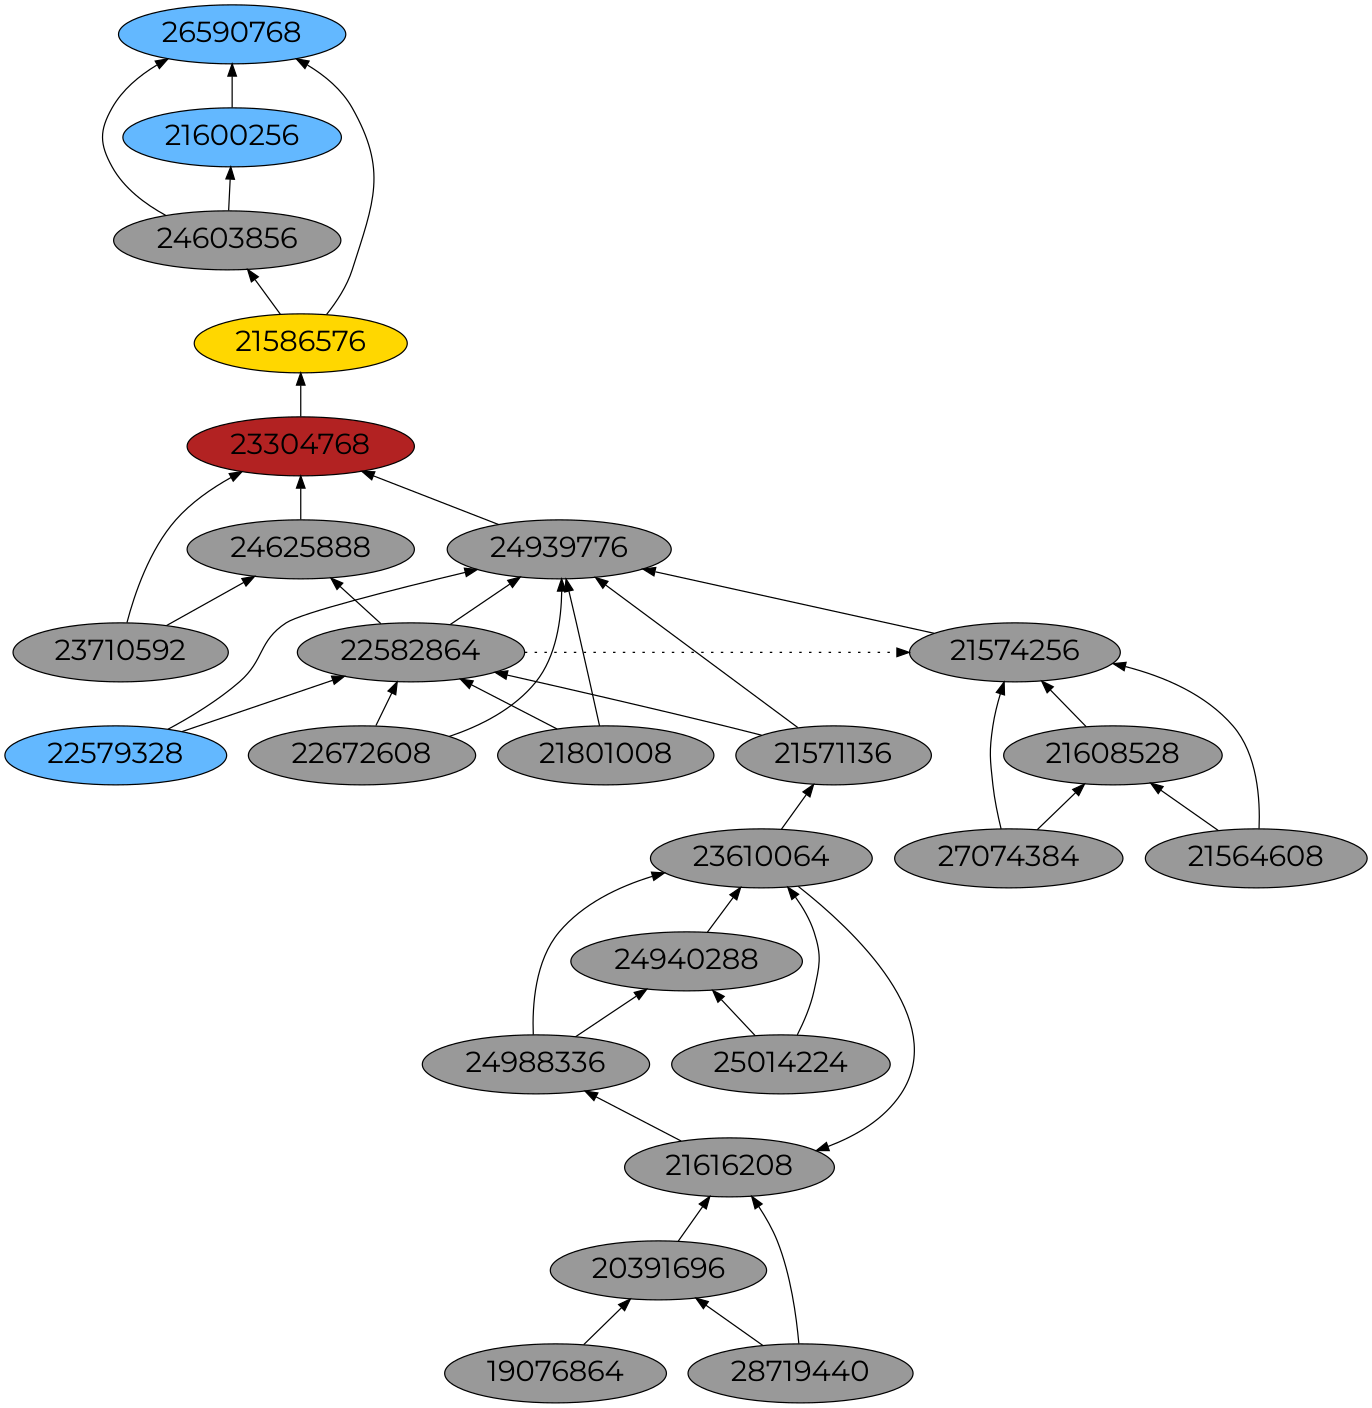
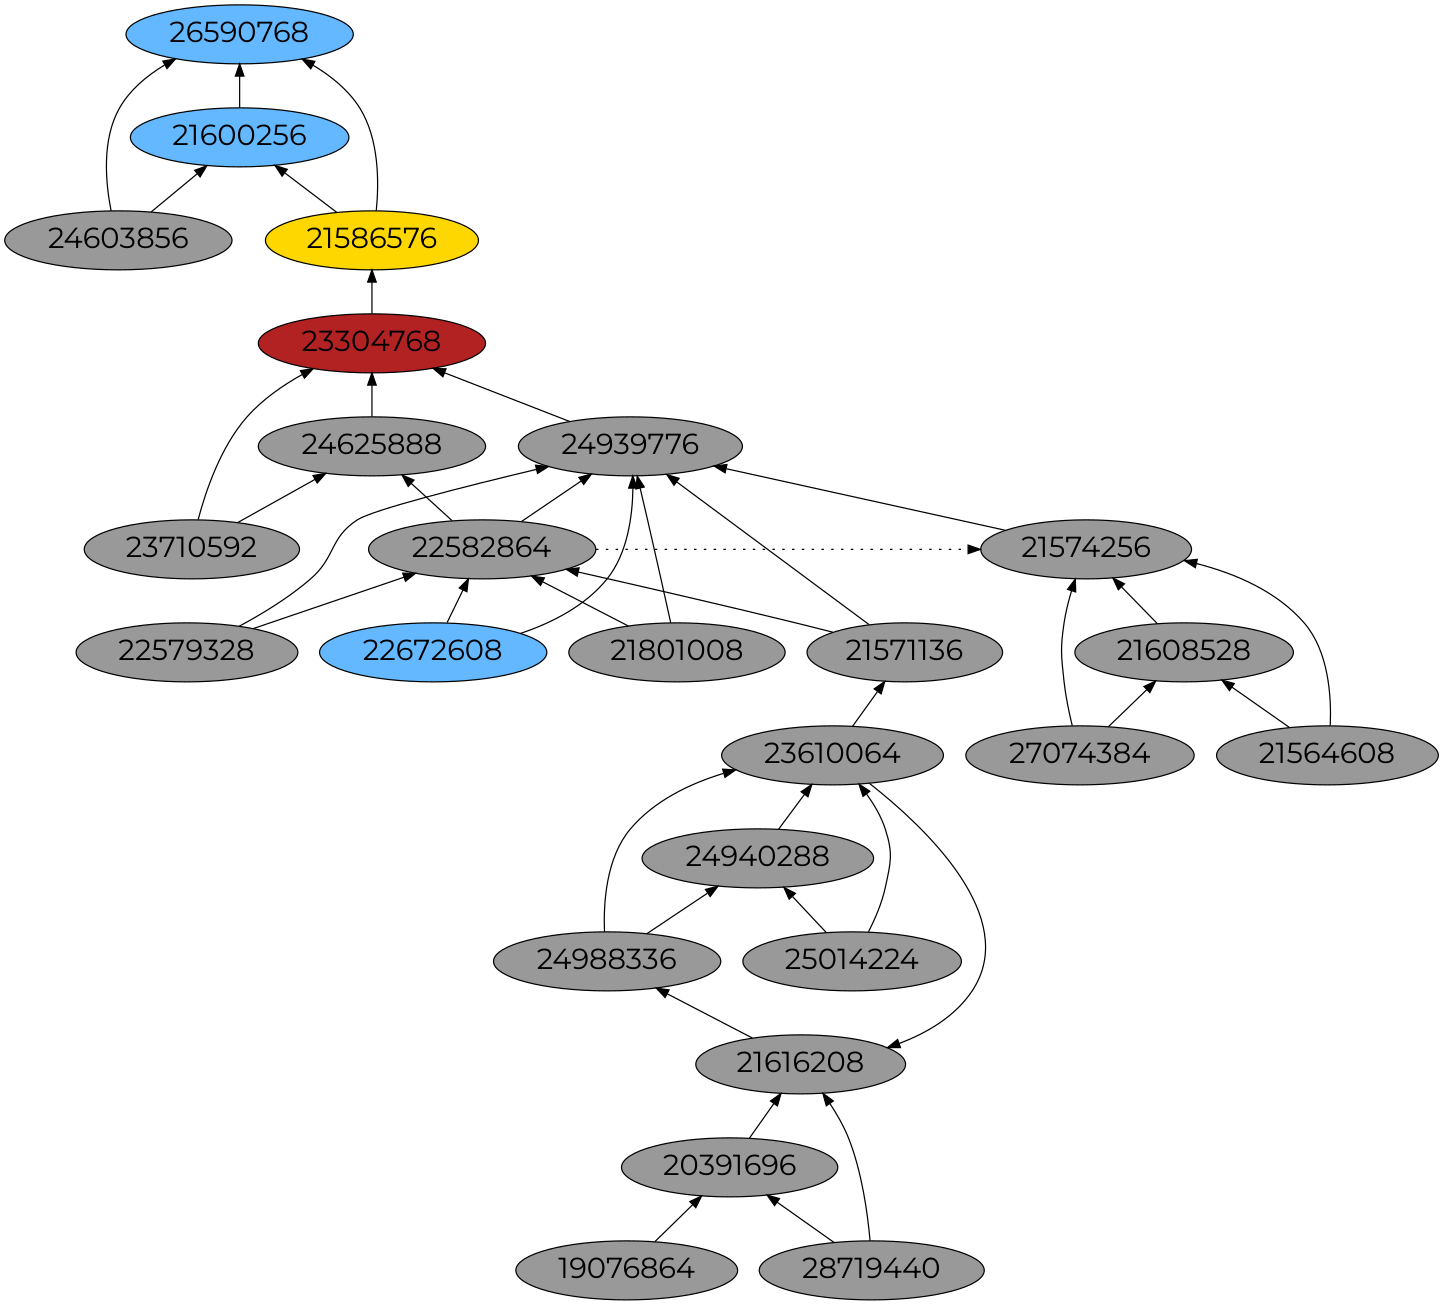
  digraph {
    fontname=Montserrat
    fontsize=24
    rankdir=BT
    node [fillcolor=grey60 fontname=Montserrat fontsize=24 shape=ellipse style=filled]
    edge [arrowhead=normal color=black constraint=true fontname=Montserrat style=solid]
    21616208
    20391696
    19076864
    28719440
    23610064
    24940288
    25014224
    24988336
    23304768 [fillcolor=firebrick]
    24625888
    23710592
    24939776
    22582864
    21801008
    21571136
-   22579328 [fillcolor=steelblue1]
-   22672608
+   22579328
+   22672608 [fillcolor=steelblue1]
    26590768 [fillcolor=steelblue1]
    21600256 [fillcolor=steelblue1]
    24603856
    21586576 [fillcolor=gold]
    21574256
    21608528
    21564608
    27074384
    subgraph sub_1 {
      subgraph sub_2 {
        21616208
        20391696
        19076864
        28719440
      }
      subgraph sub_3 {
        23610064
        24940288
        25014224
        24988336
      }
      subgraph sub_4 {
        23304768
        24625888
        23710592
        24939776
        22582864
        21801008
        21571136
        22579328
        22672608
      }
      subgraph sub_5 {
        26590768
        21600256
        24603856
        21586576
      }
    }
    subgraph sub_6 {
      21574256
      21608528
      21564608
      27074384
    }
    21616208 -> 24988336
    20391696 -> 21616208
    19076864 -> 20391696
    28719440 -> 21616208
    28719440 -> 20391696
    23610064 -> 21616208
    23610064 -> 21571136
    24940288 -> 23610064
    25014224 -> 23610064
    25014224 -> 24940288
    24988336 -> 23610064
    24988336 -> 24940288
    23304768 -> 21586576
    24625888 -> 23304768
    23710592 -> 23304768
    23710592 -> 24625888
    24939776 -> 23304768
    22582864 -> 24625888
    22582864 -> 24939776
    22582864 -> 21574256 [constraint=false style=dotted]
    21801008 -> 24939776
    21801008 -> 22582864
    21571136 -> 24939776
    21571136 -> 22582864
    22579328 -> 24939776
    22579328 -> 22582864
    22672608 -> 24939776
    22672608 -> 22582864
    21600256 -> 26590768
    24603856 -> 26590768
    24603856 -> 21600256
    21586576 -> 26590768
-   21586576 -> 24603856
+   21586576 -> 21600256
    21574256 -> 24939776
    21608528 -> 21574256
    21564608 -> 21574256
    21564608 -> 21608528
    27074384 -> 21574256
    27074384 -> 21608528
  }
